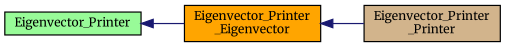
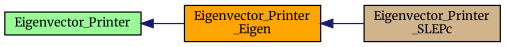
  digraph {
    fontname=Merriweather
    rankdir=LR
    node [color=black fontname=Merriweather fontsize=10 shape=record style=filled]
    edge [color=midnightblue dir=back fontname=Merriweather fontsize=10 labelfontname=Helvetica labelfontsize=10 style=solid]
    n1 [fillcolor=palegreen height=0.2 label=Eigenvector_Printer width=0.4]
-   n2 [fillcolor=orange height=0.2 label="Eigenvector_Printer\l_Eigenvector" width=0.4]
-   n3 [fillcolor=tan height=0.2 label="Eigenvector_Printer\l_Printer" width=0.4]
+   n2 [fillcolor=orange height=0.2 label="Eigenvector_Printer\l_Eigen" width=0.4]
+   n3 [fillcolor=tan height=0.2 label="Eigenvector_Printer\l_SLEPc" width=0.4]
    n1 -> n2
    n2 -> n3
  }
